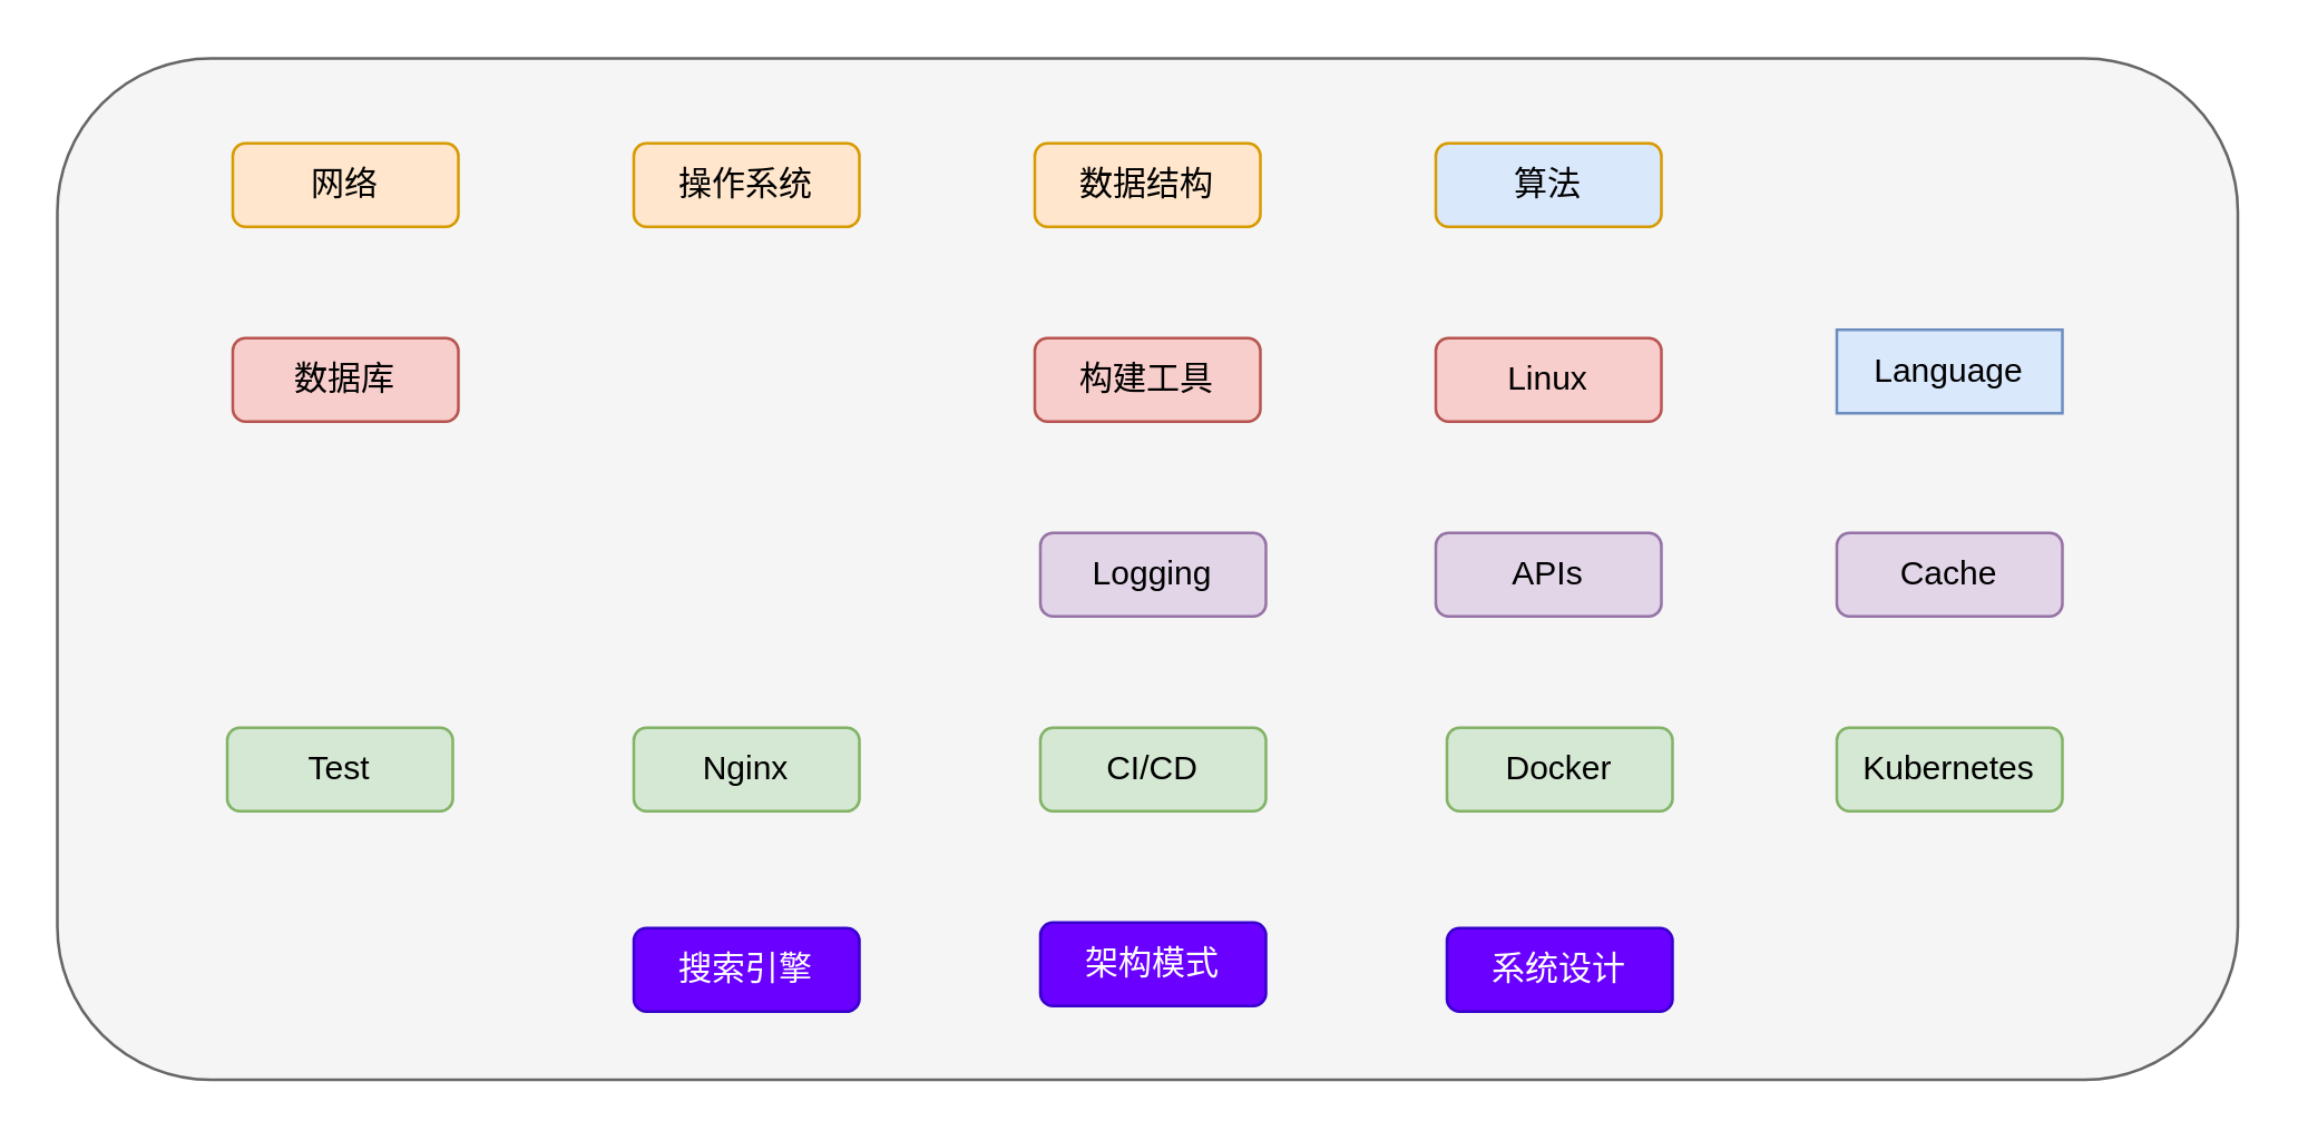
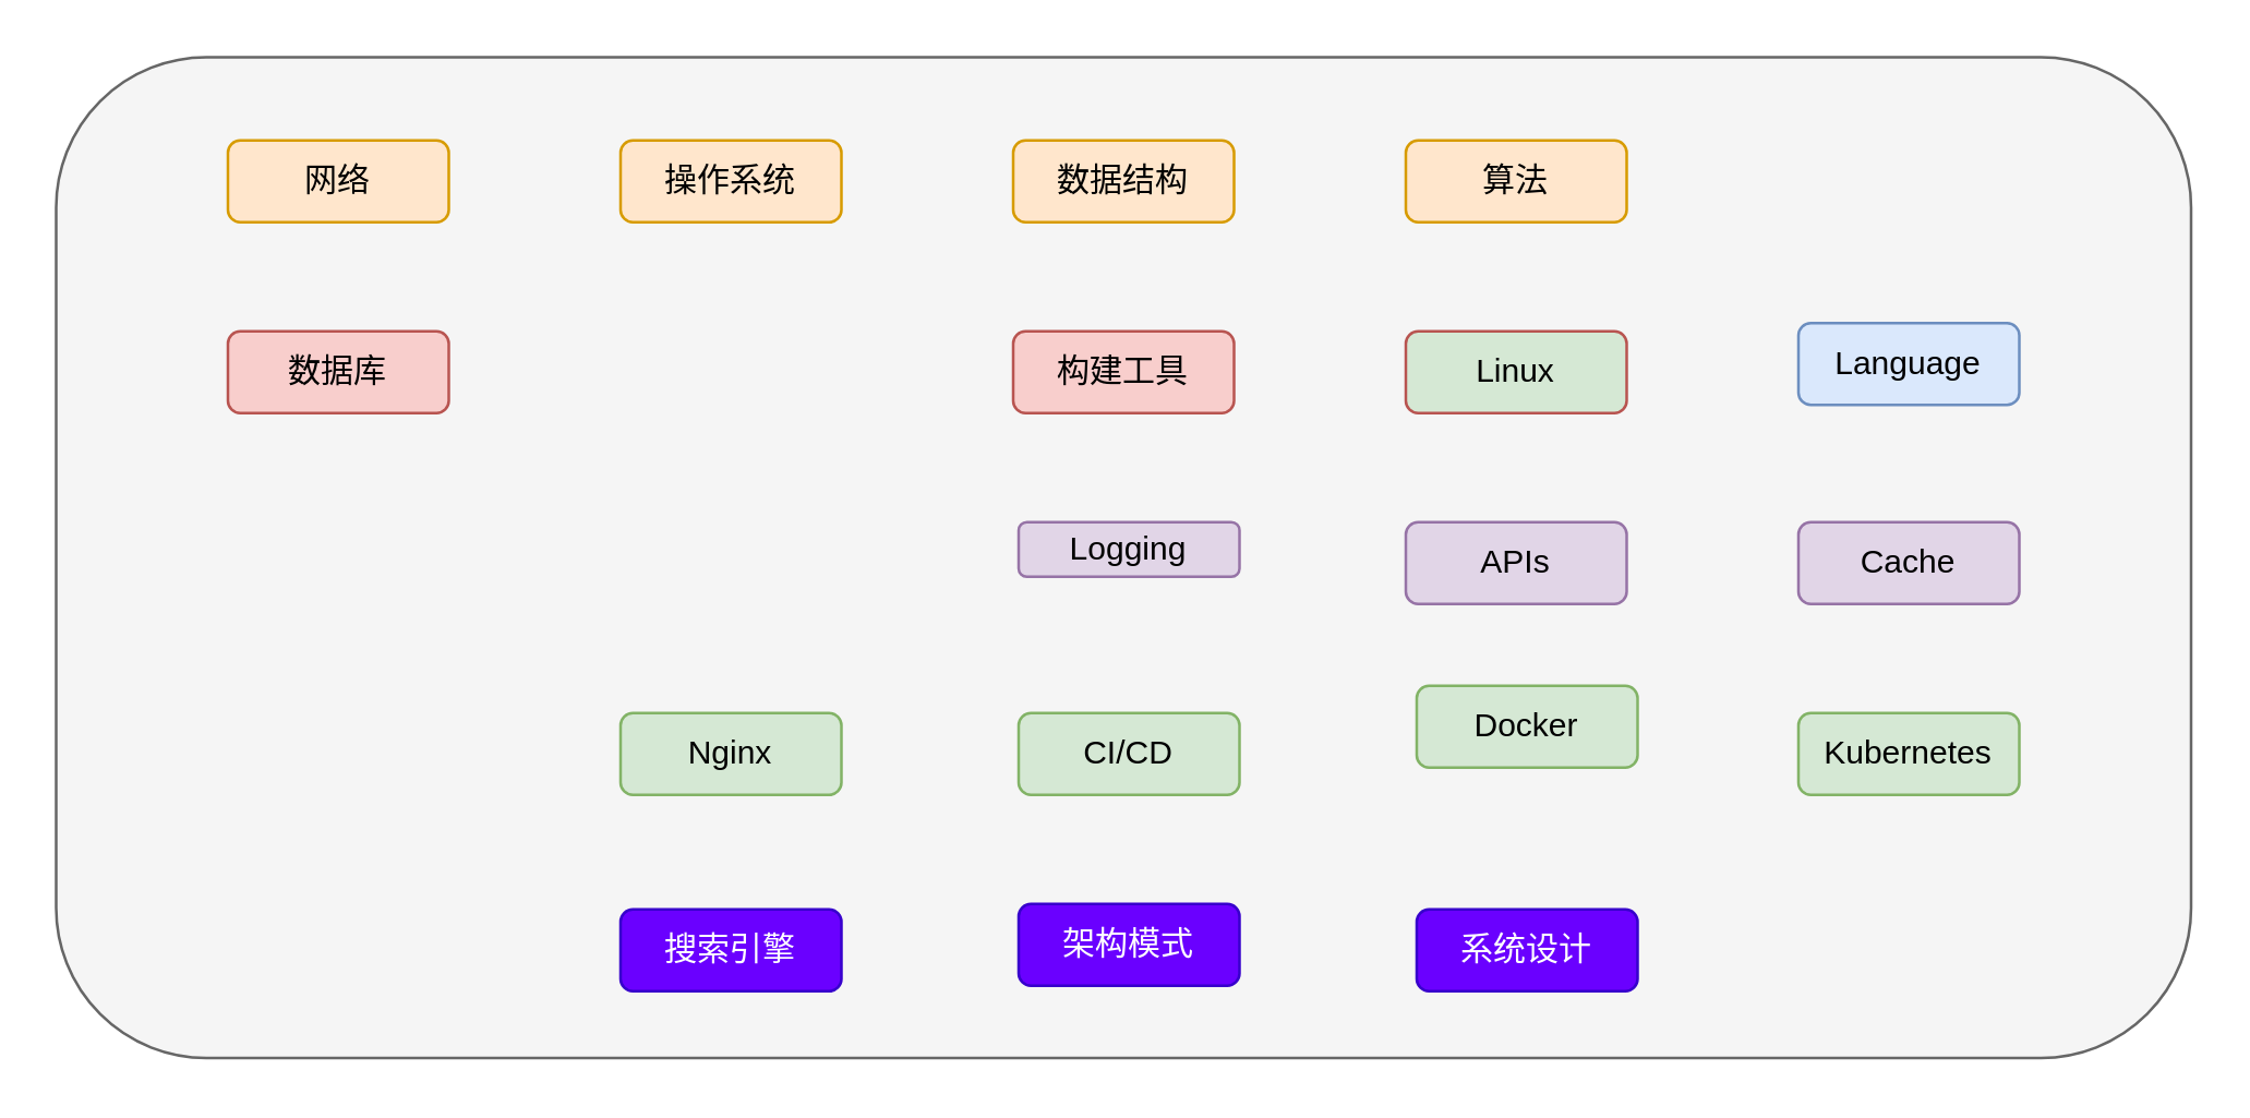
  <mxCell id="0" />
  <mxCell id="1" parent="0" />
  <mxCell id="2" value="" style="rounded=1;whiteSpace=wrap;html=1;fillColor=#f5f5f5;fontColor=#333333;strokeColor=#666666;" vertex="1" parent="1"><mxGeometry x="20" y="20.5" width="783" height="367" as="geometry" /></mxCell>
  <mxCell id="3" value="网络" style="rounded=1;whiteSpace=wrap;html=1;fillColor=#ffe6cc;strokeColor=#d79b00;" vertex="1" parent="1"><mxGeometry x="83" y="51" width="81" height="30" as="geometry" /></mxCell>
  <mxCell id="4" value="操作系统" style="rounded=1;whiteSpace=wrap;html=1;fillColor=#ffe6cc;strokeColor=#d79b00;" vertex="1" parent="1"><mxGeometry x="227" y="51" width="81" height="30" as="geometry" /></mxCell>
  <mxCell id="5" value="数据结构" style="rounded=1;whiteSpace=wrap;html=1;fillColor=#ffe6cc;strokeColor=#d79b00;" vertex="1" parent="1"><mxGeometry x="371" y="51" width="81" height="30" as="geometry" /></mxCell>
- <mxCell id="6" value="算法" style="rounded=1;whiteSpace=wrap;html=1;fillColor=#dae8fc;strokeColor=#d79b00;" vertex="1" parent="1"><mxGeometry x="515" y="51" width="81" height="30" as="geometry" /></mxCell>
+ <mxCell id="6" value="算法" style="rounded=1;whiteSpace=wrap;html=1;fillColor=#ffe6cc;strokeColor=#d79b00;" vertex="1" parent="1"><mxGeometry x="515" y="51" width="81" height="30" as="geometry" /></mxCell>
  <mxCell id="7" value="数据库" style="rounded=1;whiteSpace=wrap;html=1;fillColor=#f8cecc;strokeColor=#b85450;" vertex="1" parent="1"><mxGeometry x="83" y="121" width="81" height="30" as="geometry" /></mxCell>
  <mxCell id="8" value="构建工具" style="rounded=1;whiteSpace=wrap;html=1;fillColor=#f8cecc;strokeColor=#b85450;" vertex="1" parent="1"><mxGeometry x="371" y="121" width="81" height="30" as="geometry" /></mxCell>
- <mxCell id="9" value="Linux" style="rounded=1;whiteSpace=wrap;html=1;fillColor=#f8cecc;strokeColor=#b85450;" vertex="1" parent="1"><mxGeometry x="515" y="121" width="81" height="30" as="geometry" /></mxCell>
- <mxCell id="10" value="Logging" style="rounded=1;whiteSpace=wrap;html=1;fillColor=#e1d5e7;strokeColor=#9673a6;" vertex="1" parent="1"><mxGeometry x="373" y="191" width="81" height="30" as="geometry" /></mxCell>
+ <mxCell id="9" value="Linux" style="rounded=1;whiteSpace=wrap;html=1;fillColor=#d5e8d4;strokeColor=#b85450;" vertex="1" parent="1"><mxGeometry x="515" y="121" width="81" height="30" as="geometry" /></mxCell>
+ <mxCell id="10" value="Logging" style="rounded=1;whiteSpace=wrap;html=1;fillColor=#e1d5e7;strokeColor=#9673a6;" vertex="1" parent="1"><mxGeometry x="373" y="191" width="81" height="20" as="geometry" /></mxCell>
  <mxCell id="11" value="APIs" style="rounded=1;whiteSpace=wrap;html=1;fillColor=#e1d5e7;strokeColor=#9673a6;" vertex="1" parent="1"><mxGeometry x="515" y="191" width="81" height="30" as="geometry" /></mxCell>
- <mxCell id="12" value="Language" style="whiteSpace=wrap;html=1;fillColor=#dae8fc;strokeColor=#6c8ebf;rounded=0;" vertex="1" parent="1"><mxGeometry x="659" y="118" width="81" height="30" as="geometry" /></mxCell>
- <mxCell id="13" value="Test" style="rounded=1;whiteSpace=wrap;html=1;fillColor=#d5e8d4;strokeColor=#82b366;" vertex="1" parent="1"><mxGeometry x="81" y="261" width="81" height="30" as="geometry" /></mxCell>
+ <mxCell id="12" value="Language" style="rounded=1;whiteSpace=wrap;html=1;fillColor=#dae8fc;strokeColor=#6c8ebf;" vertex="1" parent="1"><mxGeometry x="659" y="118" width="81" height="30" as="geometry" /></mxCell>
  <mxCell id="14" value="Nginx" style="rounded=1;whiteSpace=wrap;html=1;fillColor=#d5e8d4;strokeColor=#82b366;" vertex="1" parent="1"><mxGeometry x="227" y="261" width="81" height="30" as="geometry" /></mxCell>
  <mxCell id="15" value="CI/CD" style="rounded=1;whiteSpace=wrap;html=1;fillColor=#d5e8d4;strokeColor=#82b366;" vertex="1" parent="1"><mxGeometry x="373" y="261" width="81" height="30" as="geometry" /></mxCell>
- <mxCell id="16" value="Docker" style="rounded=1;whiteSpace=wrap;html=1;fillColor=#d5e8d4;strokeColor=#82b366;" vertex="1" parent="1"><mxGeometry x="519" y="261" width="81" height="30" as="geometry" /></mxCell>
+ <mxCell id="16" value="Docker" style="rounded=1;whiteSpace=wrap;html=1;fillColor=#d5e8d4;strokeColor=#82b366;" vertex="1" parent="1"><mxGeometry x="519" y="251" width="81" height="30" as="geometry" /></mxCell>
  <mxCell id="17" value="搜索引擎" style="rounded=1;whiteSpace=wrap;html=1;fillColor=#6a00ff;strokeColor=#3700CC;fontColor=#ffffff;" vertex="1" parent="1"><mxGeometry x="227" y="333" width="81" height="30" as="geometry" /></mxCell>
  <mxCell id="18" value="架构模式" style="rounded=1;whiteSpace=wrap;html=1;fillColor=#6a00ff;strokeColor=#3700CC;fontColor=#ffffff;" vertex="1" parent="1"><mxGeometry x="373" y="331" width="81" height="30" as="geometry" /></mxCell>
  <mxCell id="19" value="系统设计" style="rounded=1;whiteSpace=wrap;html=1;fillColor=#6a00ff;strokeColor=#3700CC;fontColor=#ffffff;" vertex="1" parent="1"><mxGeometry x="519" y="333" width="81" height="30" as="geometry" /></mxCell>
  <mxCell id="20" value="Cache" style="rounded=1;whiteSpace=wrap;html=1;fillColor=#e1d5e7;strokeColor=#9673a6;" vertex="1" parent="1"><mxGeometry x="659" y="191" width="81" height="30" as="geometry" /></mxCell>
  <mxCell id="21" value="Kubernetes" style="rounded=1;whiteSpace=wrap;html=1;fillColor=#d5e8d4;strokeColor=#82b366;" vertex="1" parent="1"><mxGeometry x="659" y="261" width="81" height="30" as="geometry" /></mxCell>
